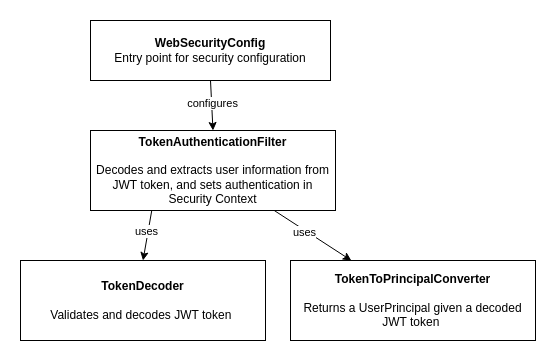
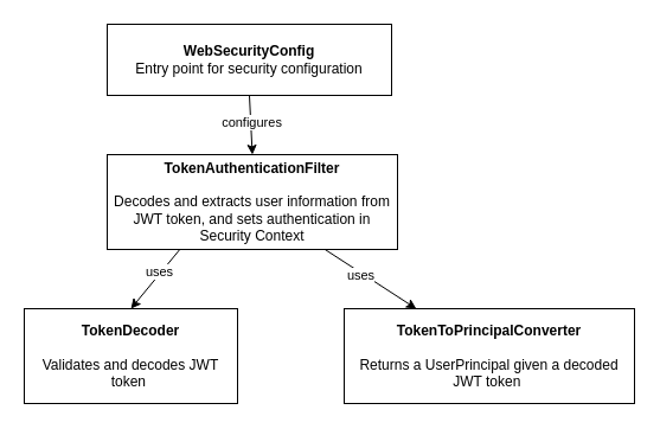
  <mxCell id="0" />
  <mxCell id="1" parent="0" />
  <mxCell id="2" value="&lt;div&gt;&lt;b&gt;WebSecurityConfig&lt;/b&gt;&lt;/div&gt;&lt;div&gt;Entry point for security configuration &lt;br&gt;&lt;/div&gt;" style="rounded=0;whiteSpace=wrap;html=1;" vertex="1" parent="1"><mxGeometry x="90" y="20" width="240" height="60" as="geometry" /></mxCell>
  <mxCell id="3" value="&lt;div&gt;&lt;b&gt;TokenAuthenticationFilter&lt;/b&gt;&lt;/div&gt;&lt;div&gt;&lt;b&gt;&lt;br&gt;&lt;/b&gt;&lt;/div&gt;&lt;div&gt;Decodes and extracts user information from JWT token, and sets authentication in Security Context&lt;/div&gt;" style="rounded=0;whiteSpace=wrap;html=1;" vertex="1" parent="1"><mxGeometry x="90" y="130" width="245" height="80" as="geometry" /></mxCell>
  <mxCell id="4" value="" style="endArrow=none;html=1;rounded=0;entryX=0.5;entryY=1;entryDx=0;entryDy=0;exitX=0.5;exitY=0;exitDx=0;exitDy=0;startArrow=classic;startFill=1;" edge="1" parent="1" source="3" target="2"><mxGeometry width="50" height="50" relative="1" as="geometry"><mxPoint x="220" y="350" as="sourcePoint" /><mxPoint x="270" y="300" as="targetPoint" /></mxGeometry></mxCell>
  <mxCell id="5" value="configures" style="edgeLabel;html=1;align=center;verticalAlign=middle;resizable=0;points=[];" connectable="0" vertex="1" parent="4"><mxGeometry x="0.118" relative="1" as="geometry"><mxPoint as="offset" /></mxGeometry></mxCell>
- <mxCell id="6" value="&lt;div&gt;&lt;b&gt;TokenDecoder&lt;/b&gt;&lt;/div&gt;&lt;div&gt;&lt;b&gt;&lt;br&gt;&lt;/b&gt;&lt;/div&gt;&lt;div&gt;Validates and decodes JWT token&amp;nbsp;&lt;/div&gt;" style="rounded=0;whiteSpace=wrap;html=1;" vertex="1" parent="1"><mxGeometry x="20" y="260" width="245" height="80" as="geometry" /></mxCell>
+ <mxCell id="6" value="&lt;div&gt;&lt;b&gt;TokenDecoder&lt;/b&gt;&lt;/div&gt;&lt;div&gt;&lt;b&gt;&lt;br&gt;&lt;/b&gt;&lt;/div&gt;&lt;div&gt;Validates and decodes JWT token&amp;nbsp;&lt;/div&gt;" style="rounded=0;whiteSpace=wrap;html=1;" vertex="1" parent="1"><mxGeometry x="20" y="260" width="180" height="80" as="geometry" /></mxCell>
  <mxCell id="7" value="" style="endArrow=none;html=1;rounded=0;entryX=0.25;entryY=1;entryDx=0;entryDy=0;exitX=0.5;exitY=0;exitDx=0;exitDy=0;startArrow=classic;startFill=1;" edge="1" parent="1" source="6" target="3"><mxGeometry width="50" height="50" relative="1" as="geometry"><mxPoint x="160" y="260" as="sourcePoint" /><mxPoint x="270" y="300" as="targetPoint" /></mxGeometry></mxCell>
  <mxCell id="8" value="uses" style="edgeLabel;html=1;align=center;verticalAlign=middle;resizable=0;points=[];" connectable="0" vertex="1" parent="7"><mxGeometry x="0.195" y="2" relative="1" as="geometry"><mxPoint as="offset" /></mxGeometry></mxCell>
  <mxCell id="9" value="&lt;div&gt;&lt;b&gt;TokenToPrincipalConverter&lt;/b&gt;&lt;/div&gt;&lt;div&gt;&lt;b&gt;&lt;br&gt;&lt;/b&gt;&lt;/div&gt;&lt;div&gt;Returns a UserPrincipal given a decoded JWT token&amp;nbsp;&lt;/div&gt;" style="rounded=0;whiteSpace=wrap;html=1;" vertex="1" parent="1"><mxGeometry x="290" y="260" width="245" height="80" as="geometry" /></mxCell>
  <mxCell id="10" value="" style="endArrow=none;html=1;rounded=0;entryX=0.75;entryY=1;entryDx=0;entryDy=0;startArrow=classic;startFill=1;" edge="1" parent="1" source="9" target="3"><mxGeometry width="50" height="50" relative="1" as="geometry"><mxPoint x="153" y="270" as="sourcePoint" /><mxPoint x="161" y="220" as="targetPoint" /></mxGeometry></mxCell>
  <mxCell id="11" value="uses" style="edgeLabel;html=1;align=center;verticalAlign=middle;resizable=0;points=[];" connectable="0" vertex="1" parent="10"><mxGeometry x="0.195" y="2" relative="1" as="geometry"><mxPoint as="offset" /></mxGeometry></mxCell>
